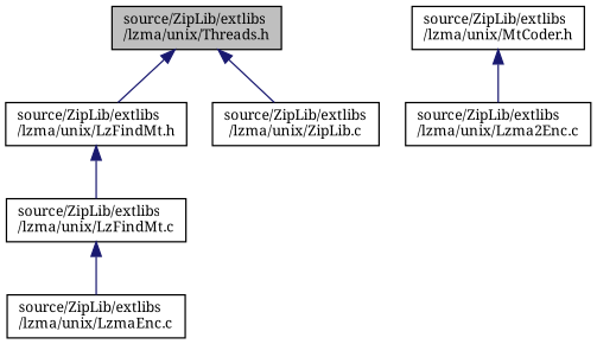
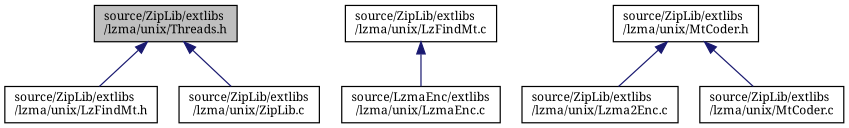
  digraph {
    fontname="Noto Serif"
    node [color=black fillcolor=white fontname="Noto Serif" fontsize=10 shape=record style=filled]
    edge [color=midnightblue dir=back fontname="Noto Serif" fontsize=10 labelfontname=Helvetica labelfontsize=10 style=solid]
    n1 [fillcolor=grey75 fontcolor=black height=0.2 label="source/ZipLib/extlibs\l/lzma/unix/Threads.h" width=0.4]
    n2 [height=0.2 label="source/ZipLib/extlibs\l/lzma/unix/LzFindMt.h" width=0.4]
    n3 [height=0.2 label="source/ZipLib/extlibs\l/lzma/unix/ZipLib.c" width=0.4]
    n4 [height=0.2 label="source/ZipLib/extlibs\l/lzma/unix/LzFindMt.c" width=0.4]
    n5 [height=0.2 label="source/ZipLib/extlibs\l/lzma/unix/MtCoder.h" width=0.4]
    n6 [height=0.2 label="source/ZipLib/extlibs\l/lzma/unix/Lzma2Enc.c" width=0.4]
-   n8 [height=0.2 label="source/ZipLib/extlibs\l/lzma/unix/LzmaEnc.c" width=0.4]
+   n7 [height=0.2 label="source/ZipLib/extlibs\l/lzma/unix/MtCoder.c" width=0.4]
+   n8 [height=0.2 label="source/LzmaEnc/extlibs\l/lzma/unix/LzmaEnc.c" width=0.4]
    n1 -> n2
    n1 -> n3
-   n2 -> n4
    n4 -> n8
    n5 -> n6
+   n5 -> n7
  }
